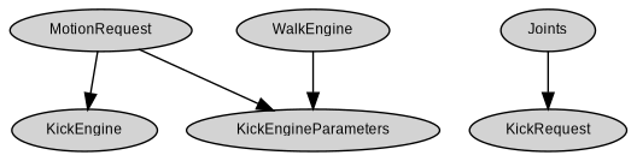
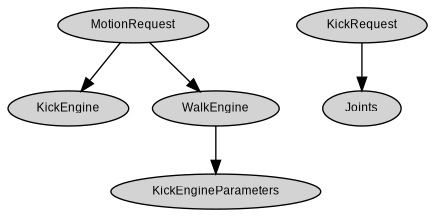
  digraph {
    concentrate=true
    node [fontname=Arial fontsize=9 style=filled]
    MotionRequest [height=0.2]
    KickEngine [height=0.2]
    WalkEngine [height=0.2]
    KickEngineParameters [height=0.2]
    KickRequest [height=0.2]
    Joints [height=0.2]
    MotionRequest -> KickEngine
-   MotionRequest -> KickEngineParameters
+   MotionRequest -> WalkEngine
    WalkEngine -> KickEngineParameters
-   Joints -> KickRequest
+   KickRequest -> Joints
  }
